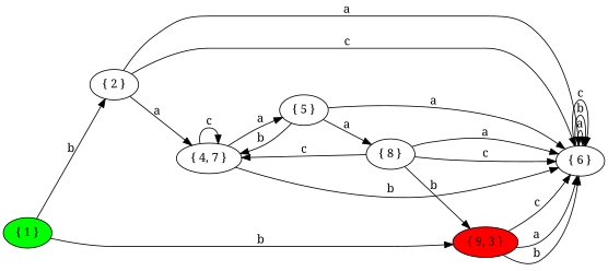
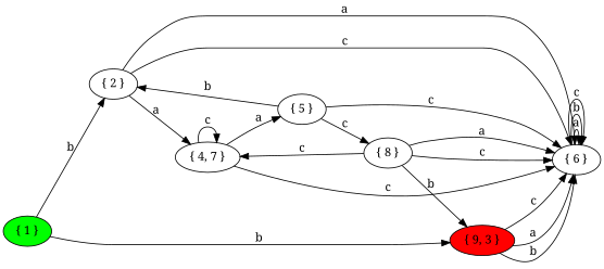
  digraph {
    fontname="Noto Serif"
    rankdir=LR
    node [fontname="Noto Serif"]
    edge [fontname="Noto Serif"]
    n1 [label="{ 2 }"]
    n2 [label="{ 6 }"]
    n3 [label="{ 4, 7 }"]
    n4 [label="{ 5 }"]
    n5 [fillcolor=red label="{ 9, 3 }" style=filled]
    n6 [label="{ 8 }"]
    n7 [fillcolor=green label="{ 1 }" style=filled]
    n1 -> n2 [label=a]
    n1 -> n2 [label=c]
    n1 -> n3 [label=a]
    n2 -> n2 [label=a]
    n2 -> n2 [label=b]
    n2 -> n2 [label=c]
-   n3 -> n2 [label=b]
+   n3 -> n2 [label=c]
    n3 -> n3 [label=c]
    n3 -> n4 [label=a]
-   n4 -> n2 [label=a]
-   n4 -> n3 [label=b]
-   n4 -> n6 [label=a]
+   n4 -> n2 [label=c]
+   n4 -> n1 [label=b]
+   n4 -> n6 [label=c]
    n5 -> n2 [label=a]
    n5 -> n2 [label=b]
    n5 -> n2 [label=c]
    n6 -> n2 [label=a]
    n6 -> n2 [label=c]
    n6 -> n3 [label=c]
    n6 -> n5 [label=b]
    n7 -> n1 [label=b]
    n7 -> n5 [label=b]
  }
